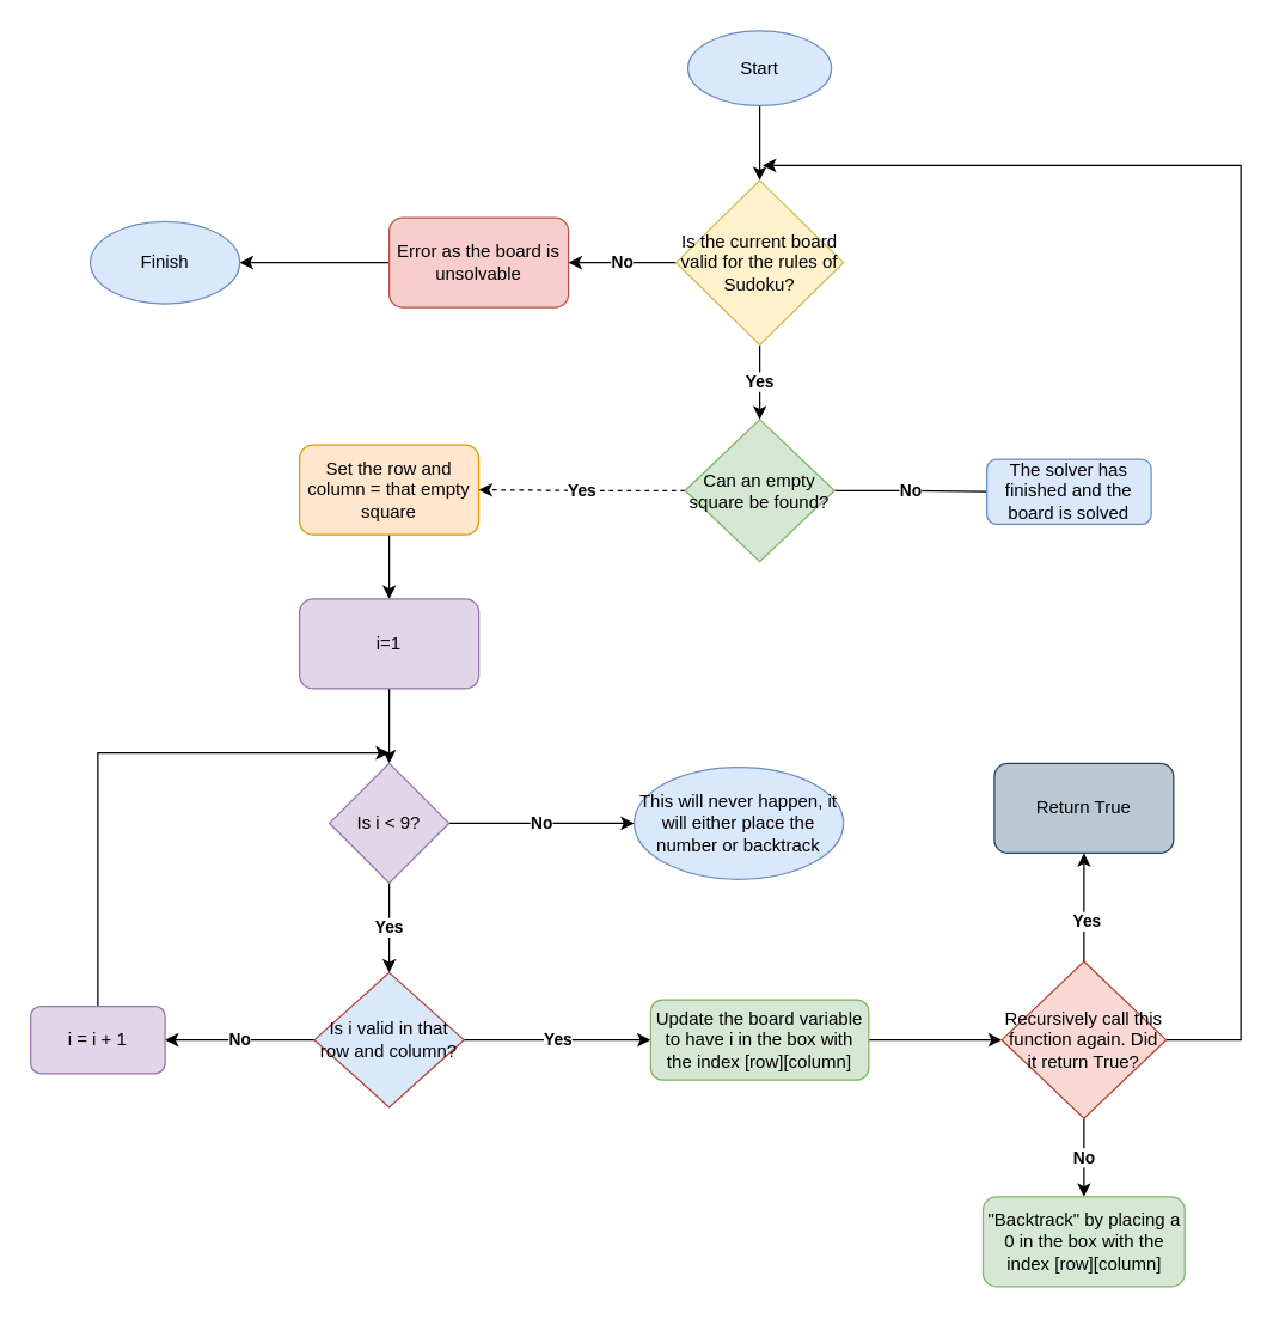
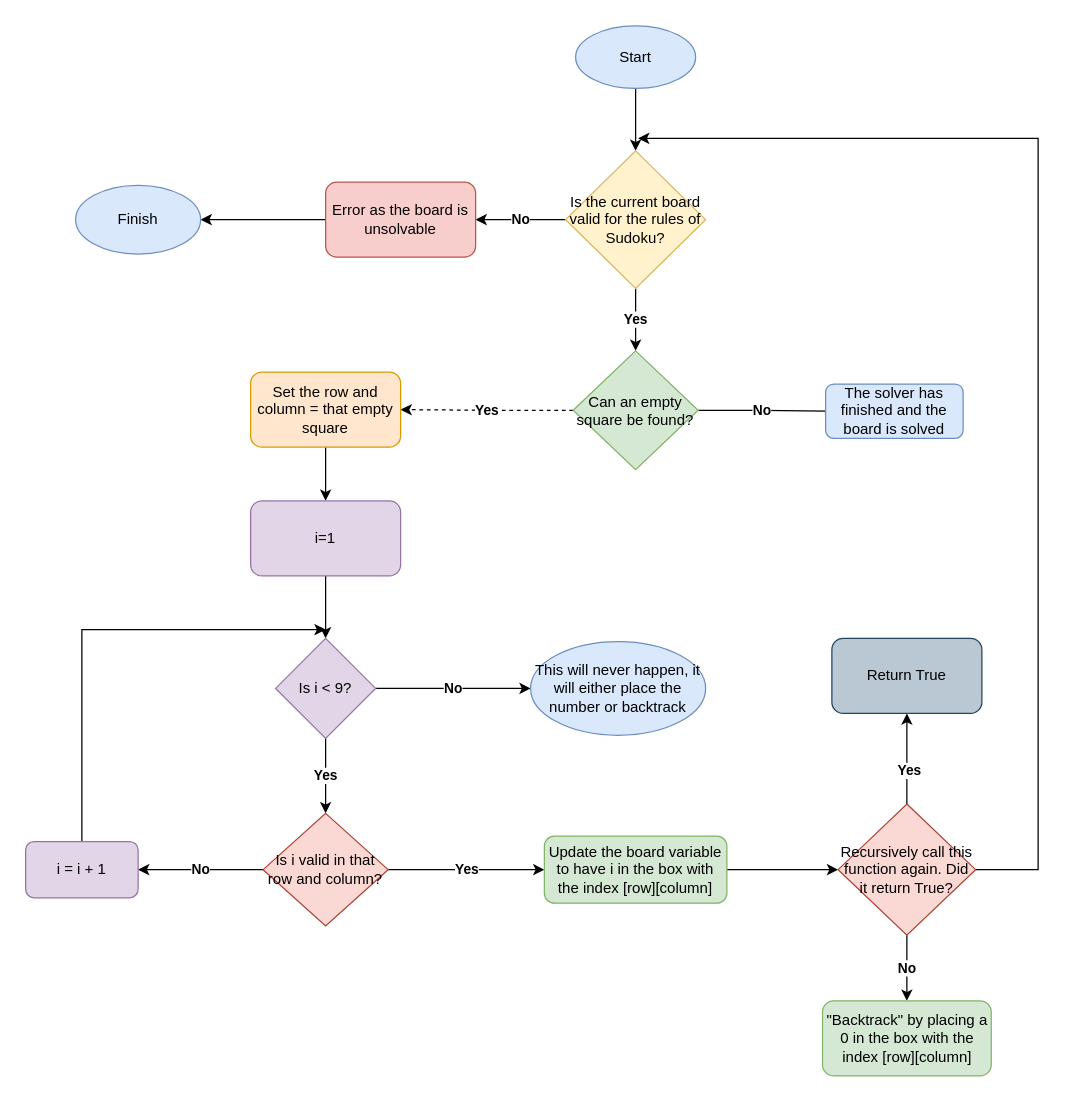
  <mxCell id="0" />
  <mxCell id="1" parent="0" />
  <mxCell id="2" value="" style="edgeStyle=orthogonalEdgeStyle;rounded=0;orthogonalLoop=1;jettySize=auto;html=1;entryX=0.5;entryY=0;entryDx=0;entryDy=0;" parent="1" source="3" target="6" edge="1"><mxGeometry relative="1" as="geometry" /></mxCell>
  <mxCell id="3" value="Start" style="ellipse;whiteSpace=wrap;html=1;fillColor=#dae8fc;strokeColor=#6c8ebf;" parent="1" vertex="1"><mxGeometry x="460" y="20" width="96" height="50" as="geometry" /></mxCell>
  <mxCell id="4" value="&lt;b&gt;No&lt;/b&gt;" style="edgeStyle=orthogonalEdgeStyle;rounded=0;orthogonalLoop=1;jettySize=auto;html=1;entryX=1;entryY=0.5;entryDx=0;entryDy=0;" parent="1" source="6" target="8" edge="1"><mxGeometry relative="1" as="geometry" /></mxCell>
  <mxCell id="5" value="&lt;b&gt;Yes&lt;/b&gt;" style="edgeStyle=orthogonalEdgeStyle;rounded=0;orthogonalLoop=1;jettySize=auto;html=1;entryX=0.5;entryY=0;entryDx=0;entryDy=0;" parent="1" source="6" target="11" edge="1"><mxGeometry relative="1" as="geometry" /></mxCell>
  <mxCell id="6" value="Is the current board valid for the rules of Sudoku?" style="rhombus;whiteSpace=wrap;html=1;fillColor=#fff2cc;strokeColor=#d6b656;" parent="1" vertex="1"><mxGeometry x="452" y="120" width="112" height="110" as="geometry" /></mxCell>
  <mxCell id="7" style="edgeStyle=orthogonalEdgeStyle;rounded=0;orthogonalLoop=1;jettySize=auto;html=1;" edge="1" parent="1" source="8" target="35"><mxGeometry relative="1" as="geometry" /></mxCell>
  <mxCell id="8" value="Error as the board is unsolvable" style="rounded=1;whiteSpace=wrap;html=1;fillColor=#f8cecc;strokeColor=#b85450;" parent="1" vertex="1"><mxGeometry x="260" y="145" width="120" height="60" as="geometry" /></mxCell>
  <mxCell id="9" value="&lt;b&gt;No&lt;/b&gt;" style="edgeStyle=orthogonalEdgeStyle;rounded=0;orthogonalLoop=1;jettySize=auto;html=1;entryX=0;entryY=0.5;entryDx=0;entryDy=0;endArrow=none;" parent="1" source="11" target="12" edge="1"><mxGeometry relative="1" as="geometry" /></mxCell>
  <mxCell id="10" value="&lt;b&gt;Yes&lt;/b&gt;" style="edgeStyle=orthogonalEdgeStyle;rounded=0;orthogonalLoop=1;jettySize=auto;html=1;entryX=1;entryY=0.5;entryDx=0;entryDy=0;dashed=1;" edge="1" parent="1" source="11" target="14"><mxGeometry relative="1" as="geometry" /></mxCell>
  <mxCell id="11" value="Can an empty square be found?" style="rhombus;whiteSpace=wrap;html=1;fillColor=#d5e8d4;strokeColor=#82b366;" parent="1" vertex="1"><mxGeometry x="458" y="280" width="100" height="95" as="geometry" /></mxCell>
  <mxCell id="12" value="The solver has finished and the board is solved" style="rounded=1;whiteSpace=wrap;html=1;fillColor=#dae8fc;strokeColor=#6c8ebf;" parent="1" vertex="1"><mxGeometry x="660" y="306.5" width="110" height="43.5" as="geometry" /></mxCell>
  <mxCell id="13" style="edgeStyle=orthogonalEdgeStyle;rounded=0;orthogonalLoop=1;jettySize=auto;html=1;entryX=0.5;entryY=0;entryDx=0;entryDy=0;" edge="1" parent="1" source="14" target="16"><mxGeometry relative="1" as="geometry" /></mxCell>
  <mxCell id="14" value="Set the row and column = that empty square" style="rounded=1;whiteSpace=wrap;html=1;fillColor=#ffe6cc;strokeColor=#d79b00;" vertex="1" parent="1"><mxGeometry x="200" y="297" width="120" height="60" as="geometry" /></mxCell>
  <mxCell id="15" style="edgeStyle=orthogonalEdgeStyle;rounded=0;orthogonalLoop=1;jettySize=auto;html=1;entryX=0.5;entryY=0;entryDx=0;entryDy=0;" edge="1" parent="1" source="16" target="19"><mxGeometry relative="1" as="geometry" /></mxCell>
  <mxCell id="16" value="i=1" style="rounded=1;whiteSpace=wrap;html=1;fillColor=#e1d5e7;strokeColor=#9673a6;" vertex="1" parent="1"><mxGeometry x="200" y="400" width="120" height="60" as="geometry" /></mxCell>
  <mxCell id="17" value="&lt;b&gt;No&lt;/b&gt;" style="edgeStyle=orthogonalEdgeStyle;rounded=0;orthogonalLoop=1;jettySize=auto;html=1;entryX=0;entryY=0.5;entryDx=0;entryDy=0;" edge="1" parent="1" source="19" target="20"><mxGeometry relative="1" as="geometry"><Array as="points" /></mxGeometry></mxCell>
  <mxCell id="18" value="&lt;b&gt;Yes&lt;/b&gt;" style="edgeStyle=orthogonalEdgeStyle;rounded=0;orthogonalLoop=1;jettySize=auto;html=1;entryX=0.5;entryY=0;entryDx=0;entryDy=0;" edge="1" parent="1" source="19" target="23"><mxGeometry relative="1" as="geometry" /></mxCell>
  <mxCell id="19" value="Is i &amp;lt; 9?" style="rhombus;whiteSpace=wrap;html=1;fillColor=#e1d5e7;strokeColor=#9673a6;" vertex="1" parent="1"><mxGeometry x="220" y="510" width="80" height="80" as="geometry" /></mxCell>
  <mxCell id="20" value="This will never happen, it will either place the number or backtrack" style="ellipse;whiteSpace=wrap;html=1;fillColor=#dae8fc;strokeColor=#6c8ebf;" vertex="1" parent="1"><mxGeometry x="424" y="512.5" width="140" height="75" as="geometry" /></mxCell>
  <mxCell id="21" value="&lt;b&gt;No&lt;/b&gt;" style="edgeStyle=orthogonalEdgeStyle;rounded=0;orthogonalLoop=1;jettySize=auto;html=1;entryX=1;entryY=0.5;entryDx=0;entryDy=0;" edge="1" parent="1" source="23" target="25"><mxGeometry relative="1" as="geometry" /></mxCell>
  <mxCell id="22" value="&lt;b&gt;Yes&lt;/b&gt;" style="edgeStyle=orthogonalEdgeStyle;rounded=0;orthogonalLoop=1;jettySize=auto;html=1;entryX=0;entryY=0.5;entryDx=0;entryDy=0;" edge="1" parent="1" source="23" target="27"><mxGeometry relative="1" as="geometry" /></mxCell>
- <mxCell id="23" value="Is i valid in that row and column?" style="rhombus;whiteSpace=wrap;html=1;fillColor=#dae8fc;strokeColor=#ae4132;" vertex="1" parent="1"><mxGeometry x="210" y="650" width="100" height="90" as="geometry" /></mxCell>
+ <mxCell id="23" value="Is i valid in that row and column?" style="rhombus;whiteSpace=wrap;html=1;fillColor=#fad9d5;strokeColor=#ae4132;" vertex="1" parent="1"><mxGeometry x="210" y="650" width="100" height="90" as="geometry" /></mxCell>
  <mxCell id="24" style="edgeStyle=orthogonalEdgeStyle;rounded=0;orthogonalLoop=1;jettySize=auto;html=1;" edge="1" parent="1" source="25"><mxGeometry relative="1" as="geometry"><mxPoint x="260" y="503" as="targetPoint" /><Array as="points"><mxPoint x="65" y="503" /></Array></mxGeometry></mxCell>
  <mxCell id="25" value="i = i + 1" style="rounded=1;whiteSpace=wrap;html=1;fillColor=#e1d5e7;strokeColor=#9673a6;" vertex="1" parent="1"><mxGeometry x="20" y="672.5" width="90" height="45" as="geometry" /></mxCell>
  <mxCell id="26" style="edgeStyle=orthogonalEdgeStyle;rounded=0;orthogonalLoop=1;jettySize=auto;html=1;entryX=0;entryY=0.5;entryDx=0;entryDy=0;" edge="1" parent="1" source="27" target="32"><mxGeometry relative="1" as="geometry" /></mxCell>
  <mxCell id="27" value="Update the board variable to have i in the box with the index [row][column]" style="rounded=1;whiteSpace=wrap;html=1;fillColor=#d5e8d4;strokeColor=#82b366;" vertex="1" parent="1"><mxGeometry x="435" y="668.13" width="146" height="53.75" as="geometry" /></mxCell>
  <mxCell id="28" style="edgeStyle=orthogonalEdgeStyle;rounded=0;orthogonalLoop=1;jettySize=auto;html=1;" edge="1" parent="1" source="32"><mxGeometry relative="1" as="geometry"><mxPoint x="510" y="110" as="targetPoint" /><Array as="points"><mxPoint x="830" y="695" /><mxPoint x="830" y="110" /></Array></mxGeometry></mxCell>
  <mxCell id="29" style="edgeStyle=orthogonalEdgeStyle;rounded=0;orthogonalLoop=1;jettySize=auto;html=1;" edge="1" parent="1" source="32" target="33"><mxGeometry relative="1" as="geometry" /></mxCell>
  <mxCell id="30" value="&lt;b&gt;Yes&lt;/b&gt;" style="edgeLabel;html=1;align=center;verticalAlign=middle;resizable=0;points=[];" vertex="1" connectable="0" parent="29"><mxGeometry x="-0.255" y="-1" relative="1" as="geometry"><mxPoint as="offset" /></mxGeometry></mxCell>
  <mxCell id="31" value="&lt;b&gt;No&lt;/b&gt;" style="edgeStyle=orthogonalEdgeStyle;rounded=0;orthogonalLoop=1;jettySize=auto;html=1;entryX=0.5;entryY=0;entryDx=0;entryDy=0;" edge="1" parent="1" source="32" target="34"><mxGeometry relative="1" as="geometry" /></mxCell>
  <mxCell id="32" value="Recursively call this function again. Did it return True?" style="rhombus;whiteSpace=wrap;html=1;fillColor=#fad9d5;strokeColor=#ae4132;" vertex="1" parent="1"><mxGeometry x="670" y="642.5" width="110" height="105" as="geometry" /></mxCell>
  <mxCell id="33" value="Return True" style="rounded=1;whiteSpace=wrap;html=1;fillColor=#bac8d3;strokeColor=#23445d;" vertex="1" parent="1"><mxGeometry x="665" y="510" width="120" height="60" as="geometry" /></mxCell>
  <mxCell id="34" value="&quot;Backtrack&quot; by placing a 0 in the box with the index [row][column]" style="rounded=1;whiteSpace=wrap;html=1;fillColor=#d5e8d4;strokeColor=#82b366;" vertex="1" parent="1"><mxGeometry x="657.5" y="800" width="135" height="60" as="geometry" /></mxCell>
  <mxCell id="35" value="Finish" style="ellipse;whiteSpace=wrap;html=1;fillColor=#dae8fc;strokeColor=#6c8ebf;" vertex="1" parent="1"><mxGeometry x="60" y="147.5" width="100" height="55" as="geometry" /></mxCell>
